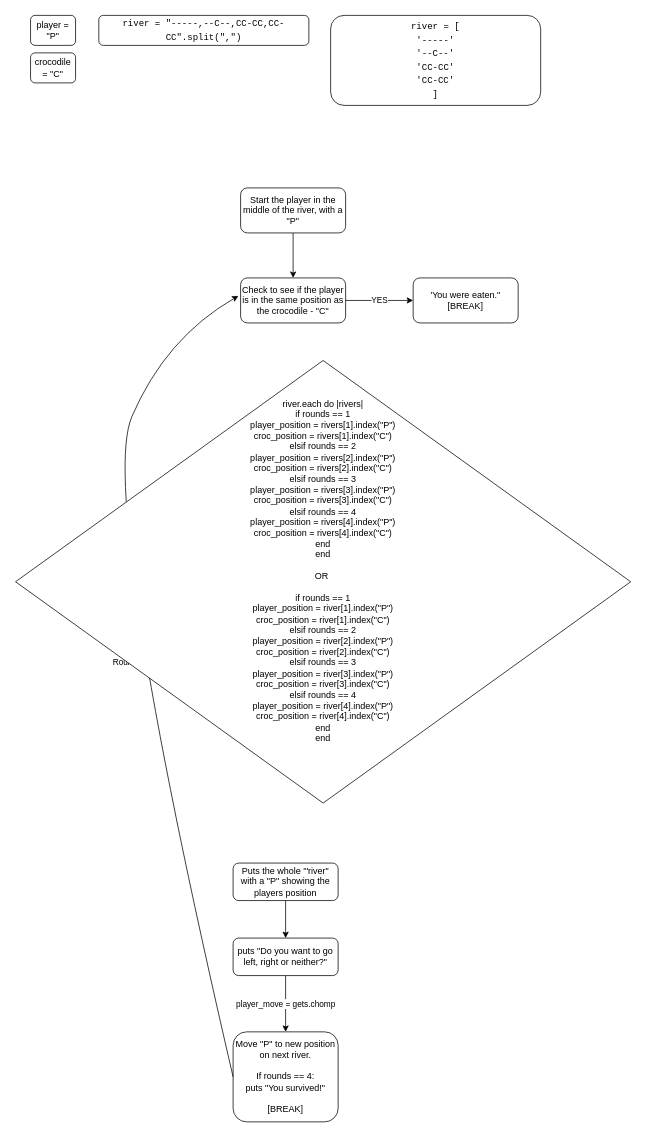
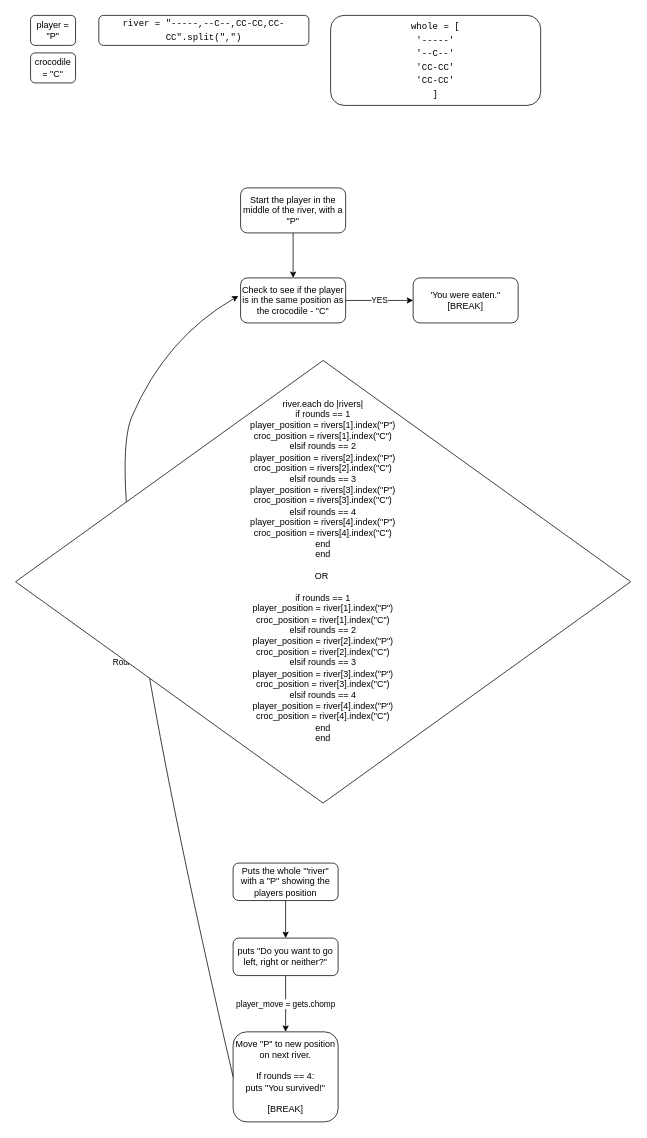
  <mxCell id="0" />
  <mxCell id="1" parent="0" />
  <mxCell id="2" style="edgeStyle=orthogonalEdgeStyle;rounded=0;orthogonalLoop=1;jettySize=auto;html=1;exitX=0.5;exitY=1;exitDx=0;exitDy=0;entryX=0.5;entryY=0;entryDx=0;entryDy=0;" edge="1" parent="1" source="3" target="5"><mxGeometry relative="1" as="geometry" /></mxCell>
  <mxCell id="3" value="Start the player in the middle of the river, with a &quot;P&quot;" style="rounded=1;whiteSpace=wrap;html=1;fontSize=12;glass=0;strokeWidth=1;shadow=0;" parent="1" vertex="1"><mxGeometry x="320" y="250" width="140" height="60" as="geometry" /></mxCell>
  <mxCell id="4" value="YES" style="edgeStyle=orthogonalEdgeStyle;rounded=0;orthogonalLoop=1;jettySize=auto;html=1;entryX=0;entryY=0.5;entryDx=0;entryDy=0;" edge="1" parent="1" source="5" target="6"><mxGeometry relative="1" as="geometry" /></mxCell>
  <mxCell id="5" value="Check to see if the player is in the same position as the crocodile - &quot;C&quot;" style="rounded=1;whiteSpace=wrap;html=1;fontSize=12;glass=0;strokeWidth=1;shadow=0;" vertex="1" parent="1"><mxGeometry x="320" y="370" width="140" height="60" as="geometry" /></mxCell>
  <mxCell id="6" value="'You were eaten.&quot; &lt;br&gt;[BREAK]" style="rounded=1;whiteSpace=wrap;html=1;fontSize=12;glass=0;strokeWidth=1;shadow=0;" vertex="1" parent="1"><mxGeometry x="550" y="370" width="140" height="60" as="geometry" /></mxCell>
  <mxCell id="7" value="" style="edgeStyle=orthogonalEdgeStyle;rounded=0;orthogonalLoop=1;jettySize=auto;html=1;" edge="1" parent="1" source="8" target="10"><mxGeometry relative="1" as="geometry" /></mxCell>
  <mxCell id="8" value="Puts the whole '&quot;river&quot; with a &quot;P&quot; showing the players position" style="rounded=1;whiteSpace=wrap;html=1;fontSize=12;glass=0;strokeWidth=1;shadow=0;" vertex="1" parent="1"><mxGeometry x="310" y="1150" width="140" height="50" as="geometry" /></mxCell>
  <mxCell id="9" value="player_move = gets.chomp" style="edgeStyle=orthogonalEdgeStyle;rounded=0;orthogonalLoop=1;jettySize=auto;html=1;" edge="1" parent="1" source="10" target="11"><mxGeometry relative="1" as="geometry" /></mxCell>
  <mxCell id="10" value="puts &quot;Do you want to go left, right or neither?&quot;" style="rounded=1;whiteSpace=wrap;html=1;fontSize=12;glass=0;strokeWidth=1;shadow=0;" vertex="1" parent="1"><mxGeometry x="310" y="1250" width="140" height="50" as="geometry" /></mxCell>
  <mxCell id="11" value="Move &quot;P&quot; to new position on next river.&lt;br&gt;&lt;br&gt;If rounds == 4:&lt;br&gt;puts &quot;You survived!&quot;&lt;br&gt;&lt;br&gt;[BREAK]" style="rounded=1;whiteSpace=wrap;html=1;fontSize=12;glass=0;strokeWidth=1;shadow=0;" vertex="1" parent="1"><mxGeometry x="310" y="1375" width="140" height="120" as="geometry" /></mxCell>
  <mxCell id="12" value="Rounds += 1" style="curved=1;endArrow=classic;html=1;exitX=0;exitY=0.5;exitDx=0;exitDy=0;entryX=-0.021;entryY=0.4;entryDx=0;entryDy=0;entryPerimeter=0;" edge="1" parent="1" source="11" target="5"><mxGeometry width="50" height="50" relative="1" as="geometry"><mxPoint x="180" y="660" as="sourcePoint" /><mxPoint x="230" y="610" as="targetPoint" /><Array as="points"><mxPoint x="130" y="660" /><mxPoint x="220" y="450" /></Array></mxGeometry></mxCell>
  <mxCell id="13" value="player = &quot;P&quot;" style="rounded=1;whiteSpace=wrap;html=1;" vertex="1" parent="1"><mxGeometry x="40" y="20" width="60" height="40" as="geometry" /></mxCell>
  <mxCell id="14" value="crocodile = &quot;C&quot;" style="rounded=1;whiteSpace=wrap;html=1;" vertex="1" parent="1"><mxGeometry x="40" y="70" width="60" height="40" as="geometry" /></mxCell>
  <mxCell id="15" value="river.each do |rivers|&lt;br&gt;if rounds == 1&lt;br&gt;player_position = rivers[1].index(&quot;P&quot;)&lt;br&gt;croc_position = rivers[1].index(&quot;C&quot;)&lt;br&gt;elsif rounds == 2&lt;br&gt;player_position = rivers[2].index(&quot;P&quot;)&lt;br&gt;croc_position = rivers[2].index(&quot;C&quot;)&lt;br&gt;elsif rounds == 3&lt;br&gt;player_position = rivers[3].index(&quot;P&quot;)&lt;br&gt;croc_position = rivers[3].index(&quot;C&quot;)&lt;br&gt;elsif rounds == 4&lt;br&gt;player_position = rivers[4].index(&quot;P&quot;)&lt;br&gt;croc_position = rivers[4].index(&quot;C&quot;)&lt;br&gt;end&lt;br&gt;end&lt;br&gt;&lt;br&gt;OR&amp;nbsp;&lt;br&gt;&lt;br&gt;if rounds == 1&lt;br&gt;player_position = river[1].index(&quot;P&quot;)&lt;br&gt;croc_position = river[1].index(&quot;C&quot;)&lt;br&gt;elsif rounds == 2&lt;br&gt;player_position = river[2].index(&quot;P&quot;)&lt;br&gt;croc_position = river[2].index(&quot;C&quot;)&lt;br&gt;elsif rounds == 3&lt;br&gt;player_position = river[3].index(&quot;P&quot;)&lt;br&gt;croc_position = river[3].index(&quot;C&quot;)&lt;br&gt;elsif rounds == 4&lt;br&gt;player_position = river[4].index(&quot;P&quot;)&lt;br&gt;croc_position = river[4].index(&quot;C&quot;)&lt;br&gt;end&lt;br&gt;end&lt;br&gt;&lt;br&gt;&lt;br&gt;" style="rhombus;whiteSpace=wrap;html=1;" vertex="1" parent="1"><mxGeometry x="20" y="480" width="820" height="590" as="geometry" /></mxCell>
  <mxCell id="16" value="&lt;div style=&quot;font-family: &amp;#34;menlo&amp;#34; , &amp;#34;monaco&amp;#34; , &amp;#34;courier new&amp;#34; , monospace ; line-height: 18px&quot;&gt;&lt;span style=&quot;background-color: rgb(255 , 255 , 255)&quot;&gt;river = &quot;-----,--C--,CC-CC,CC-CC&quot;.split(&quot;,&quot;)&lt;/span&gt;&lt;/div&gt;" style="rounded=1;whiteSpace=wrap;html=1;fillColor=#FFFFFF;" vertex="1" parent="1"><mxGeometry x="131" y="20" width="280" height="40" as="geometry" /></mxCell>
- <mxCell id="17" value="&lt;div style=&quot;font-family: &amp;#34;menlo&amp;#34; , &amp;#34;monaco&amp;#34; , &amp;#34;courier new&amp;#34; , monospace ; line-height: 18px&quot;&gt;&lt;span style=&quot;background-color: rgb(255 , 255 , 255)&quot;&gt;river = [&lt;/span&gt;&lt;/div&gt;&lt;div style=&quot;font-family: &amp;#34;menlo&amp;#34; , &amp;#34;monaco&amp;#34; , &amp;#34;courier new&amp;#34; , monospace ; line-height: 18px&quot;&gt;&lt;span style=&quot;background-color: rgb(255 , 255 , 255)&quot;&gt;&amp;nbsp;'-----'&amp;nbsp;&lt;/span&gt;&lt;/div&gt;&lt;div style=&quot;font-family: &amp;#34;menlo&amp;#34; , &amp;#34;monaco&amp;#34; , &amp;#34;courier new&amp;#34; , monospace ; line-height: 18px&quot;&gt;&lt;span style=&quot;background-color: rgb(255 , 255 , 255)&quot;&gt;'--C--'&lt;/span&gt;&lt;/div&gt;&lt;div style=&quot;font-family: &amp;#34;menlo&amp;#34; , &amp;#34;monaco&amp;#34; , &amp;#34;courier new&amp;#34; , monospace ; line-height: 18px&quot;&gt;&lt;span style=&quot;background-color: rgb(255 , 255 , 255)&quot;&gt;&amp;nbsp;'CC-CC'&amp;nbsp;&lt;/span&gt;&lt;/div&gt;&lt;div style=&quot;font-family: &amp;#34;menlo&amp;#34; , &amp;#34;monaco&amp;#34; , &amp;#34;courier new&amp;#34; , monospace ; line-height: 18px&quot;&gt;&lt;span style=&quot;background-color: rgb(255 , 255 , 255)&quot;&gt;'CC-CC'&lt;/span&gt;&lt;/div&gt;&lt;div style=&quot;font-family: &amp;#34;menlo&amp;#34; , &amp;#34;monaco&amp;#34; , &amp;#34;courier new&amp;#34; , monospace ; line-height: 18px&quot;&gt;&lt;span style=&quot;background-color: rgb(255 , 255 , 255)&quot;&gt;]&lt;/span&gt;&lt;/div&gt;" style="rounded=1;whiteSpace=wrap;html=1;fillColor=#FFFFFF;" vertex="1" parent="1"><mxGeometry x="440" y="20" width="280" height="120" as="geometry" /></mxCell>
+ <mxCell id="17" value="&lt;div style=&quot;font-family: &amp;#34;menlo&amp;#34; , &amp;#34;monaco&amp;#34; , &amp;#34;courier new&amp;#34; , monospace ; line-height: 18px&quot;&gt;&lt;span style=&quot;background-color: rgb(255 , 255 , 255)&quot;&gt;whole = [&lt;/span&gt;&lt;/div&gt;&lt;div style=&quot;font-family: &amp;#34;menlo&amp;#34; , &amp;#34;monaco&amp;#34; , &amp;#34;courier new&amp;#34; , monospace ; line-height: 18px&quot;&gt;&lt;span style=&quot;background-color: rgb(255 , 255 , 255)&quot;&gt;&amp;nbsp;'-----'&amp;nbsp;&lt;/span&gt;&lt;/div&gt;&lt;div style=&quot;font-family: &amp;#34;menlo&amp;#34; , &amp;#34;monaco&amp;#34; , &amp;#34;courier new&amp;#34; , monospace ; line-height: 18px&quot;&gt;&lt;span style=&quot;background-color: rgb(255 , 255 , 255)&quot;&gt;'--C--'&lt;/span&gt;&lt;/div&gt;&lt;div style=&quot;font-family: &amp;#34;menlo&amp;#34; , &amp;#34;monaco&amp;#34; , &amp;#34;courier new&amp;#34; , monospace ; line-height: 18px&quot;&gt;&lt;span style=&quot;background-color: rgb(255 , 255 , 255)&quot;&gt;&amp;nbsp;'CC-CC'&amp;nbsp;&lt;/span&gt;&lt;/div&gt;&lt;div style=&quot;font-family: &amp;#34;menlo&amp;#34; , &amp;#34;monaco&amp;#34; , &amp;#34;courier new&amp;#34; , monospace ; line-height: 18px&quot;&gt;&lt;span style=&quot;background-color: rgb(255 , 255 , 255)&quot;&gt;'CC-CC'&lt;/span&gt;&lt;/div&gt;&lt;div style=&quot;font-family: &amp;#34;menlo&amp;#34; , &amp;#34;monaco&amp;#34; , &amp;#34;courier new&amp;#34; , monospace ; line-height: 18px&quot;&gt;&lt;span style=&quot;background-color: rgb(255 , 255 , 255)&quot;&gt;]&lt;/span&gt;&lt;/div&gt;" style="rounded=1;whiteSpace=wrap;html=1;fillColor=#FFFFFF;" vertex="1" parent="1"><mxGeometry x="440" y="20" width="280" height="120" as="geometry" /></mxCell>
